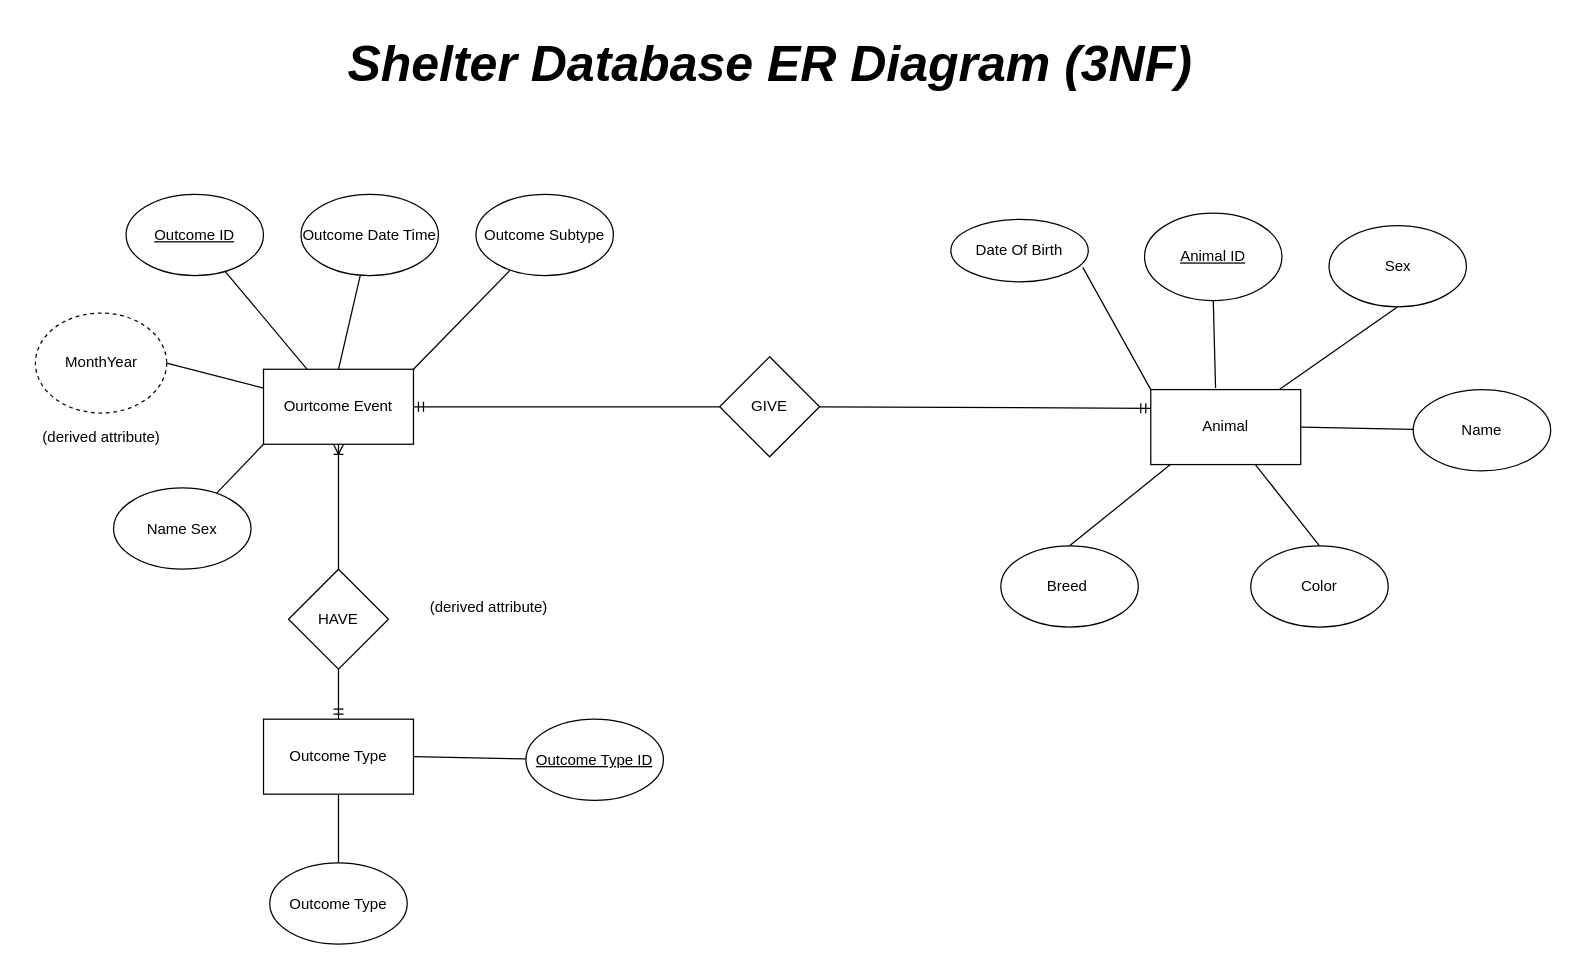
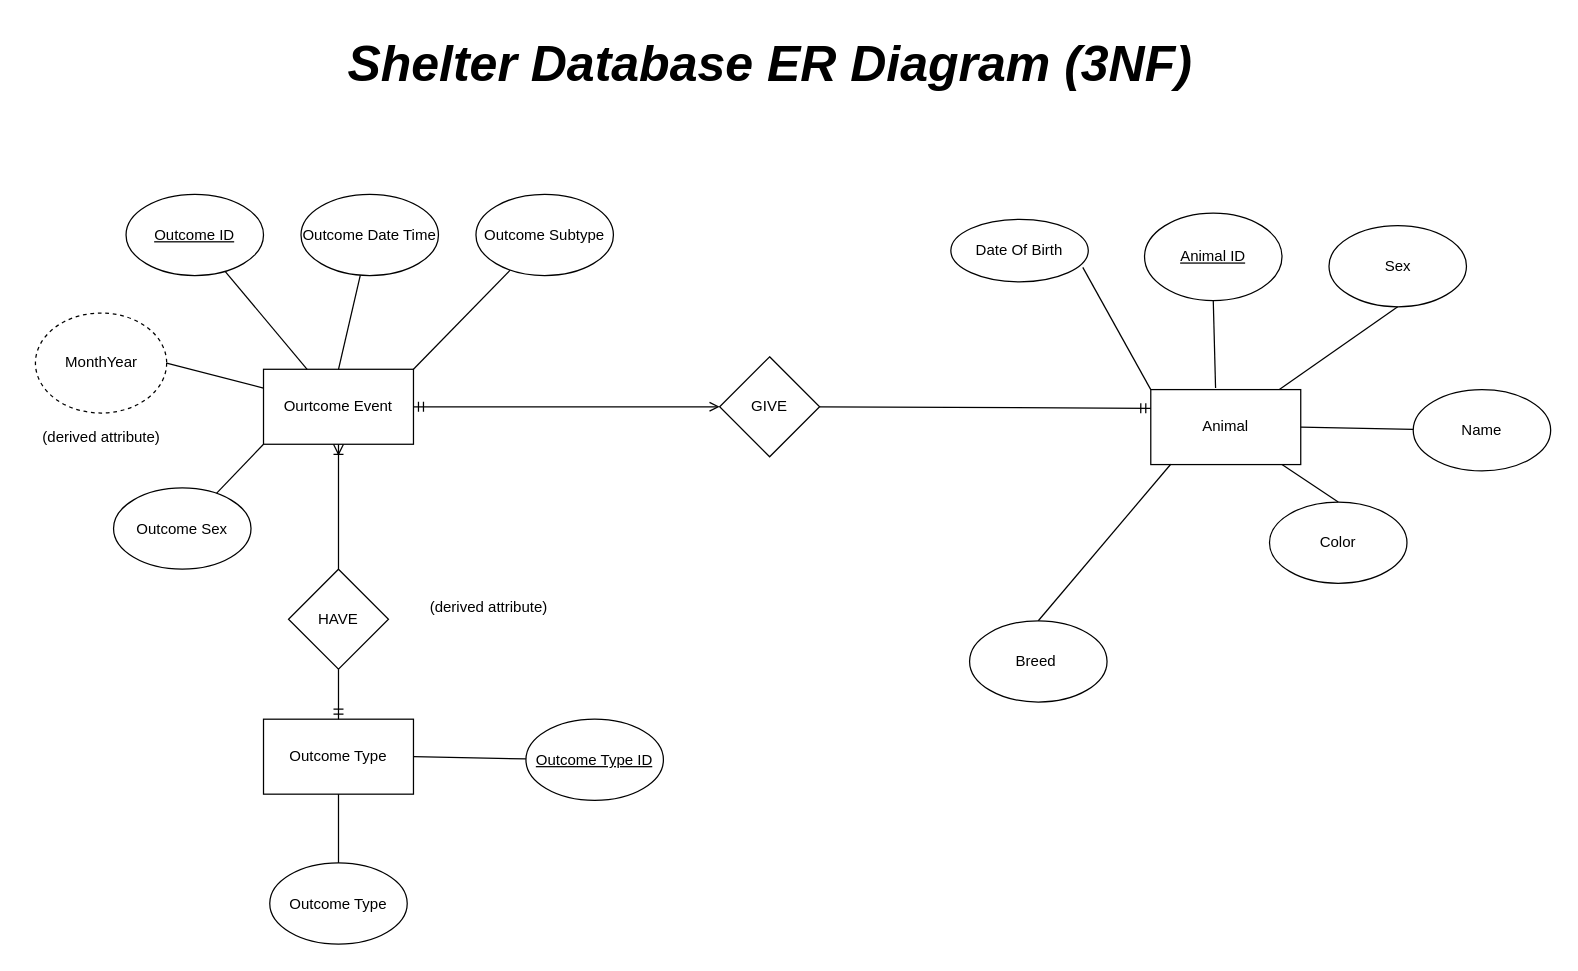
  <mxCell id="0" />
  <mxCell id="1" parent="0" />
  <mxCell id="2" value="" style="endArrow=none;html=1;rounded=0;exitX=0.5;exitY=1;exitDx=0;exitDy=0;entryX=0.5;entryY=0;entryDx=0;entryDy=0;startArrow=ERoneToMany;startFill=0;" parent="1" source="6" target="8" edge="1"><mxGeometry width="50" height="50" relative="1" as="geometry"><mxPoint x="46" y="235" as="sourcePoint" /><mxPoint x="46.5" y="155" as="targetPoint" /></mxGeometry></mxCell>
  <mxCell id="3" value="&lt;span style=&quot;font-size: 40px;&quot;&gt;&lt;b&gt;&lt;i&gt;Shelter Database ER Diagram (3NF)&lt;br&gt;&lt;/i&gt;&lt;/b&gt;&lt;/span&gt;" style="text;html=1;align=center;verticalAlign=middle;resizable=0;points=[];autosize=1;strokeColor=none;fillColor=none;" parent="1" vertex="1"><mxGeometry x="265" y="20" width="700" height="60" as="geometry" /></mxCell>
  <mxCell id="4" value="Animal" style="rounded=0;whiteSpace=wrap;html=1;" parent="1" vertex="1"><mxGeometry x="920" y="311.25" width="120" height="60" as="geometry" /></mxCell>
  <mxCell id="5" value="GIVE" style="rhombus;whiteSpace=wrap;html=1;" parent="1" vertex="1"><mxGeometry x="575" y="285" width="80" height="80" as="geometry" /></mxCell>
  <mxCell id="6" value="Ourtcome Event" style="rounded=0;whiteSpace=wrap;html=1;" parent="1" vertex="1"><mxGeometry x="210" y="295" width="120" height="60" as="geometry" /></mxCell>
  <mxCell id="7" value="Outcome Type" style="rounded=0;whiteSpace=wrap;html=1;" parent="1" vertex="1"><mxGeometry x="210" y="575" width="120" height="60" as="geometry" /></mxCell>
  <mxCell id="8" value="HAVE" style="rhombus;whiteSpace=wrap;html=1;" parent="1" vertex="1"><mxGeometry x="230" y="455" width="80" height="80" as="geometry" /></mxCell>
  <mxCell id="9" value="" style="endArrow=none;html=1;rounded=0;exitX=0;exitY=0.25;exitDx=0;exitDy=0;startArrow=ERmandOne;startFill=0;entryX=1;entryY=0.5;entryDx=0;entryDy=0;" parent="1" source="4" target="5" edge="1"><mxGeometry width="50" height="50" relative="1" as="geometry"><mxPoint x="630" y="342.5" as="sourcePoint" /><mxPoint x="570" y="323" as="targetPoint" /></mxGeometry></mxCell>
- <mxCell id="10" value="" style="endArrow=none;html=1;rounded=0;startArrow=ERmandOne;startFill=0;entryX=0;entryY=0.5;entryDx=0;entryDy=0;exitX=1;exitY=0.5;exitDx=0;exitDy=0;" parent="1" source="6" target="5" edge="1"><mxGeometry width="50" height="50" relative="1" as="geometry"><mxPoint x="440" y="423" as="sourcePoint" /><mxPoint x="695" y="405" as="targetPoint" /></mxGeometry></mxCell>
+ <mxCell id="10" value="" style="endArrow=open;html=1;rounded=0;startArrow=ERmandOne;startFill=0;entryX=0;entryY=0.5;entryDx=0;entryDy=0;exitX=1;exitY=0.5;exitDx=0;exitDy=0;" parent="1" source="6" target="5" edge="1"><mxGeometry width="50" height="50" relative="1" as="geometry"><mxPoint x="440" y="423" as="sourcePoint" /><mxPoint x="695" y="405" as="targetPoint" /></mxGeometry></mxCell>
  <mxCell id="11" value="" style="endArrow=none;html=1;rounded=0;exitX=0.5;exitY=0;exitDx=0;exitDy=0;startArrow=ERmandOne;startFill=0;entryX=0.5;entryY=1;entryDx=0;entryDy=0;" parent="1" source="7" edge="1" target="8"><mxGeometry width="50" height="50" relative="1" as="geometry"><mxPoint x="695" y="479.38" as="sourcePoint" /><mxPoint x="805" y="479.38" as="targetPoint" /></mxGeometry></mxCell>
  <mxCell id="12" value="" style="endArrow=none;html=1;rounded=0;entryX=0.5;entryY=1;entryDx=0;entryDy=0;" parent="1" source="13" edge="1" target="7"><mxGeometry width="50" height="50" relative="1" as="geometry"><mxPoint x="805" y="735" as="sourcePoint" /><mxPoint x="805" y="605" as="targetPoint" /></mxGeometry></mxCell>
  <mxCell id="13" value="Outcome Type" style="ellipse;whiteSpace=wrap;html=1;" parent="1" vertex="1"><mxGeometry x="215" y="690" width="110" height="65" as="geometry" /></mxCell>
  <mxCell id="14" value="" style="endArrow=none;html=1;rounded=0;entryX=1;entryY=0.5;entryDx=0;entryDy=0;" parent="1" source="15" target="7" edge="1"><mxGeometry width="50" height="50" relative="1" as="geometry"><mxPoint x="980" y="623.75" as="sourcePoint" /><mxPoint x="980" y="493.75" as="targetPoint" /></mxGeometry></mxCell>
  <mxCell id="15" value="&lt;u&gt;Outcome Type ID&lt;/u&gt;" style="ellipse;whiteSpace=wrap;html=1;" parent="1" vertex="1"><mxGeometry x="420" y="575" width="110" height="65" as="geometry" /></mxCell>
  <mxCell id="16" value="(derived attribute)" style="text;html=1;align=center;verticalAlign=middle;resizable=0;points=[];autosize=1;strokeColor=none;fillColor=none;" parent="1" vertex="1"><mxGeometry x="330" y="471.25" width="120" height="30" as="geometry" /></mxCell>
  <mxCell id="17" value="MonthYear" style="ellipse;whiteSpace=wrap;html=1;dashed=1;" parent="1" vertex="1"><mxGeometry x="27.5" y="250" width="105" height="80" as="geometry" /></mxCell>
  <mxCell id="18" value="" style="endArrow=none;html=1;rounded=0;exitX=0;exitY=0.25;exitDx=0;exitDy=0;entryX=1;entryY=0.5;entryDx=0;entryDy=0;" parent="1" source="6" target="17" edge="1"><mxGeometry width="50" height="50" relative="1" as="geometry"><mxPoint x="310" y="420" as="sourcePoint" /><mxPoint x="210" y="390" as="targetPoint" /></mxGeometry></mxCell>
  <mxCell id="19" value="(derived attribute)" style="text;html=1;align=center;verticalAlign=middle;resizable=0;points=[];autosize=1;strokeColor=none;fillColor=none;" parent="1" vertex="1"><mxGeometry x="20" y="335" width="120" height="30" as="geometry" /></mxCell>
  <mxCell id="20" value="" style="endArrow=none;html=1;rounded=0;entryX=1;entryY=0;entryDx=0;entryDy=0;" parent="1" source="21" target="6" edge="1"><mxGeometry width="50" height="50" relative="1" as="geometry"><mxPoint y="233.75" as="sourcePoint" x="1000" /><mxPoint x="885" y="185" as="targetPoint" /></mxGeometry></mxCell>
  <mxCell id="21" value="Outcome Subtype" style="ellipse;whiteSpace=wrap;html=1;" parent="1" vertex="1"><mxGeometry x="380" y="155" width="110" height="65" as="geometry" /></mxCell>
  <mxCell id="22" value="" style="endArrow=none;html=1;rounded=0;entryX=0.5;entryY=0;entryDx=0;entryDy=0;" parent="1" source="23" target="6" edge="1"><mxGeometry width="50" height="50" relative="1" as="geometry"><mxPoint x="865" y="173.75" as="sourcePoint" /><mxPoint x="750" y="125" as="targetPoint" /></mxGeometry></mxCell>
  <mxCell id="23" value="Outcome Date Time" style="ellipse;whiteSpace=wrap;html=1;" parent="1" vertex="1"><mxGeometry x="240" y="155" width="110" height="65" as="geometry" /></mxCell>
  <mxCell id="24" value="" style="endArrow=none;html=1;rounded=0;" parent="1" source="25" edge="1" target="6"><mxGeometry width="50" height="50" relative="1" as="geometry"><mxPoint x="700" y="173.75" as="sourcePoint" /><mxPoint x="745" y="285" as="targetPoint" /></mxGeometry></mxCell>
  <mxCell id="25" value="&lt;u&gt;Outcome ID&lt;/u&gt;" style="ellipse;whiteSpace=wrap;html=1;" parent="1" vertex="1"><mxGeometry x="100" y="155" width="110" height="65" as="geometry" /></mxCell>
  <mxCell id="26" value="" style="endArrow=none;html=1;rounded=0;entryX=0;entryY=1;entryDx=0;entryDy=0;" parent="1" source="27" target="6" edge="1"><mxGeometry width="50" height="50" relative="1" as="geometry"><mxPoint x="645" y="446.25" as="sourcePoint" /><mxPoint x="735" y="445" as="targetPoint" /></mxGeometry></mxCell>
- <mxCell id="27" value="Name Sex" style="ellipse;whiteSpace=wrap;html=1;" parent="1" vertex="1"><mxGeometry x="90" y="390" width="110" height="65" as="geometry" /></mxCell>
- <mxCell id="28" value="Breed&amp;nbsp;" style="ellipse;whiteSpace=wrap;html=1;" parent="1" vertex="1"><mxGeometry x="800" y="436.25" width="110" height="65" as="geometry" /></mxCell>
+ <mxCell id="27" value="Outcome Sex" style="ellipse;whiteSpace=wrap;html=1;" parent="1" vertex="1"><mxGeometry x="90" y="390" width="110" height="65" as="geometry" /></mxCell>
+ <mxCell id="28" value="Breed&amp;nbsp;" style="ellipse;whiteSpace=wrap;html=1;" parent="1" vertex="1"><mxGeometry x="775" y="496.25" width="110" height="65" as="geometry" /></mxCell>
  <mxCell id="29" value="" style="endArrow=none;html=1;rounded=0;exitX=0.5;exitY=0;exitDx=0;exitDy=0;entryX=0.133;entryY=0.996;entryDx=0;entryDy=0;entryPerimeter=0;" parent="1" source="28" edge="1" target="4"><mxGeometry width="50" height="50" relative="1" as="geometry"><mxPoint x="320" y="409.5" as="sourcePoint" /><mxPoint x="380" y="352.5" as="targetPoint" /></mxGeometry></mxCell>
- <mxCell id="30" value="Color" style="ellipse;whiteSpace=wrap;html=1;" parent="1" vertex="1"><mxGeometry y="436.25" width="110" height="65" as="geometry" x="1000" /></mxCell>
+ <mxCell id="30" value="Color" style="ellipse;whiteSpace=wrap;html=1;" parent="1" vertex="1"><mxGeometry x="1015" y="401.25" width="110" height="65" as="geometry" /></mxCell>
  <mxCell id="31" value="" style="endArrow=none;html=1;rounded=0;exitX=0.5;exitY=0;exitDx=0;exitDy=0;" parent="1" source="30" edge="1" target="4"><mxGeometry width="50" height="50" relative="1" as="geometry"><mxPoint x="440" y="409.5" as="sourcePoint" /><mxPoint x="500" y="352.5" as="targetPoint" /></mxGeometry></mxCell>
  <mxCell id="32" value="Name" style="ellipse;whiteSpace=wrap;html=1;" parent="1" vertex="1"><mxGeometry x="1130" y="311.25" width="110" height="65" as="geometry" /></mxCell>
  <mxCell id="33" value="" style="endArrow=none;html=1;rounded=0;entryX=1;entryY=0.5;entryDx=0;entryDy=0;" parent="1" edge="1" target="4" source="32"><mxGeometry width="50" height="50" relative="1" as="geometry"><mxPoint x="300" y="326" as="sourcePoint" /><mxPoint x="350" y="320" as="targetPoint" /></mxGeometry></mxCell>
  <mxCell id="34" value="Sex" style="ellipse;whiteSpace=wrap;html=1;" parent="1" vertex="1"><mxGeometry x="1062.61" y="180" width="110" height="65" as="geometry" /></mxCell>
  <mxCell id="35" value="" style="endArrow=none;html=1;rounded=0;exitX=0.5;exitY=1;exitDx=0;exitDy=0;" parent="1" edge="1" target="4" source="34"><mxGeometry width="50" height="50" relative="1" as="geometry"><mxPoint x="560" y="237.5" as="sourcePoint" /><mxPoint x="500" y="293.5" as="targetPoint" /></mxGeometry></mxCell>
  <mxCell id="36" value="Date Of Birth" style="ellipse;whiteSpace=wrap;html=1;" parent="1" vertex="1"><mxGeometry x="760" y="175" width="110" height="50" as="geometry" /></mxCell>
  <mxCell id="37" value="" style="endArrow=none;html=1;rounded=0;exitX=0.96;exitY=0.769;exitDx=0;exitDy=0;entryX=0;entryY=0;entryDx=0;entryDy=0;exitPerimeter=0;" parent="1" source="36" target="4" edge="1"><mxGeometry width="50" height="50" relative="1" as="geometry"><mxPoint x="260" y="210.5" as="sourcePoint" /><mxPoint x="370" y="202.5" as="targetPoint" /></mxGeometry></mxCell>
  <mxCell id="38" value="&lt;u&gt;Animal ID&lt;/u&gt;" style="ellipse;whiteSpace=wrap;html=1;" parent="1" vertex="1"><mxGeometry x="915" y="170" width="110" height="70" as="geometry" /></mxCell>
  <mxCell id="39" value="" style="endArrow=none;html=1;rounded=0;exitX=0.5;exitY=1;exitDx=0;exitDy=0;entryX=0.432;entryY=-0.021;entryDx=0;entryDy=0;entryPerimeter=0;" parent="1" source="38" target="4" edge="1"><mxGeometry width="50" height="50" relative="1" as="geometry"><mxPoint x="460" y="237.74" as="sourcePoint" /><mxPoint x="387" y="293.74" as="targetPoint" /></mxGeometry></mxCell>
